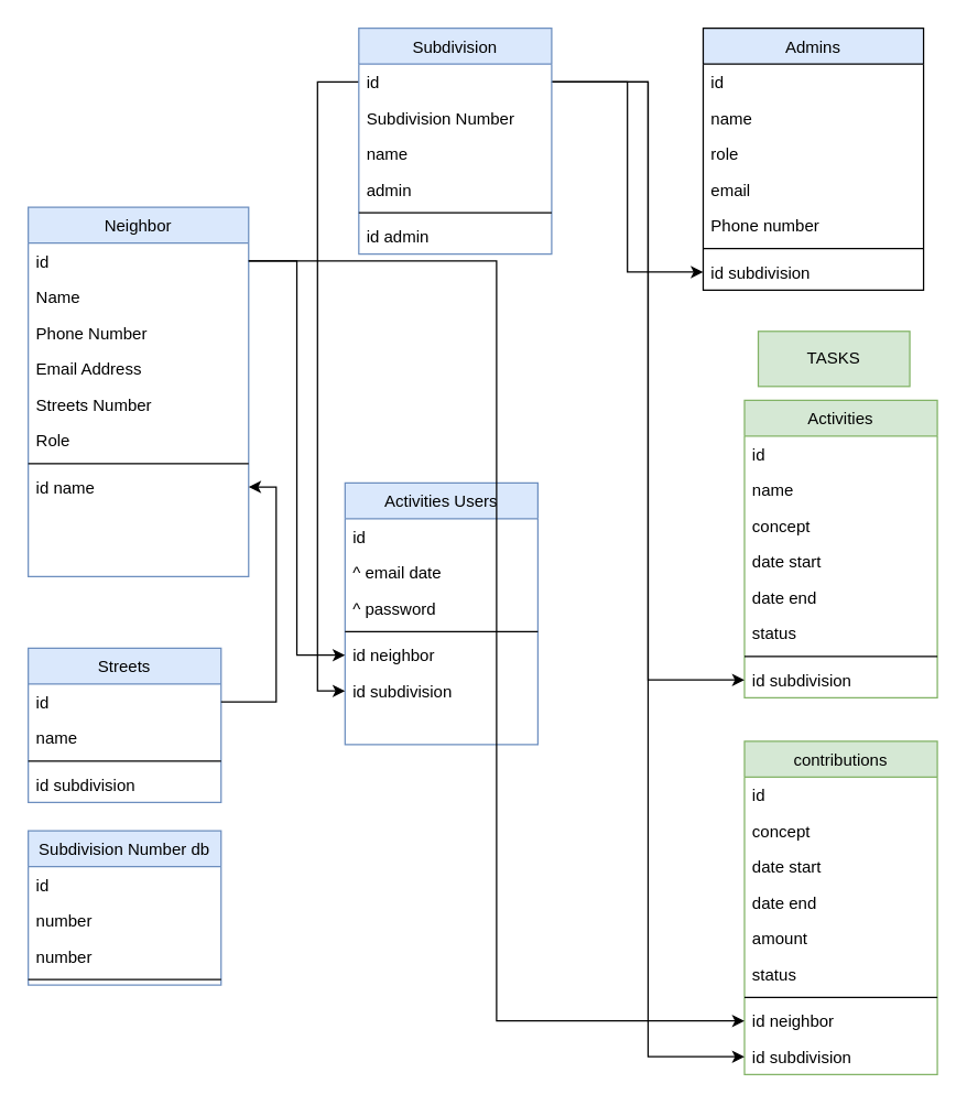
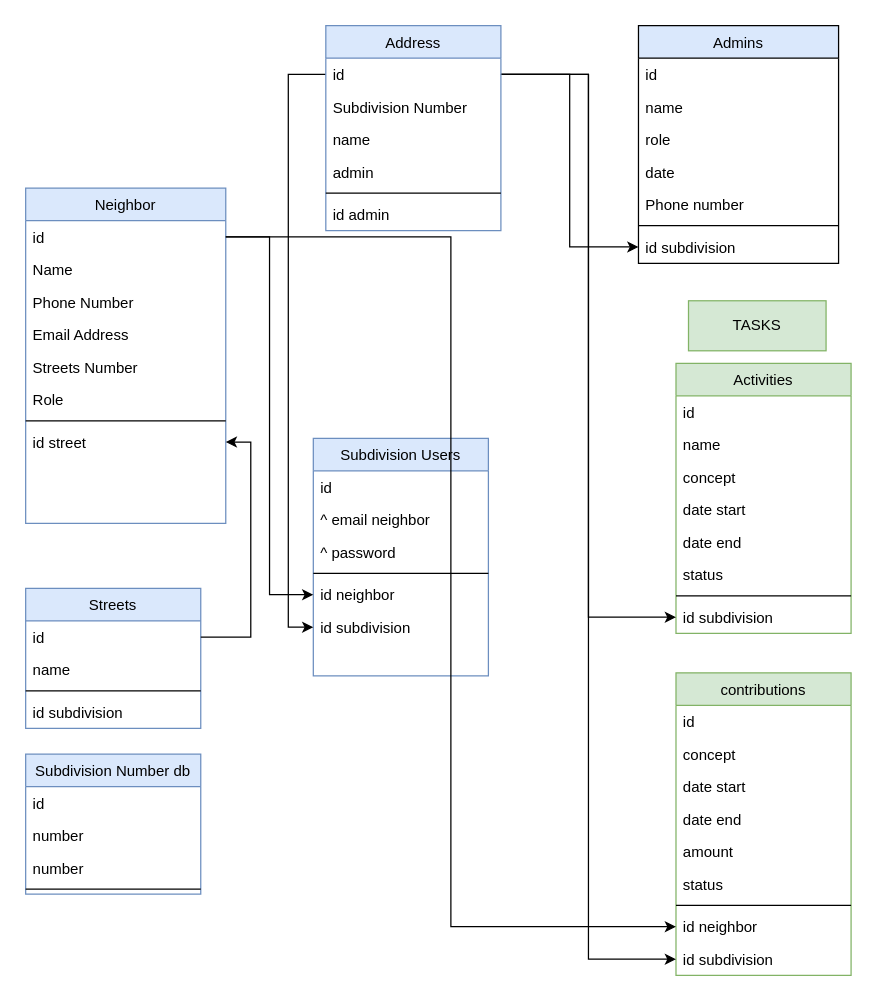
  <mxCell id="0" />
  <mxCell id="1" parent="0" />
  <mxCell id="2" value="Neighbor" style="swimlane;fontStyle=0;align=center;verticalAlign=top;childLayout=stackLayout;horizontal=1;startSize=26;horizontalStack=0;resizeParent=1;resizeLast=0;collapsible=1;marginBottom=0;rounded=0;shadow=0;strokeWidth=1;fillColor=#dae8fc;swimlaneFillColor=none;strokeColor=#6c8ebf;" parent="1" vertex="1"><mxGeometry x="20" y="150" width="160" height="268" as="geometry"><mxRectangle x="230" y="140" width="160" height="26" as="alternateBounds" /></mxGeometry></mxCell>
  <mxCell id="3" value="id" style="text;align=left;verticalAlign=top;spacingLeft=4;spacingRight=4;overflow=hidden;rotatable=0;points=[[0,0.5],[1,0.5]];portConstraint=eastwest;" parent="2" vertex="1"><mxGeometry y="26" width="160" height="26" as="geometry" /></mxCell>
  <mxCell id="4" value="Name" style="text;align=left;verticalAlign=top;spacingLeft=4;spacingRight=4;overflow=hidden;rotatable=0;points=[[0,0.5],[1,0.5]];portConstraint=eastwest;" parent="2" vertex="1"><mxGeometry y="52" width="160" height="26" as="geometry" /></mxCell>
  <mxCell id="5" value="Phone Number" style="text;align=left;verticalAlign=top;spacingLeft=4;spacingRight=4;overflow=hidden;rotatable=0;points=[[0,0.5],[1,0.5]];portConstraint=eastwest;rounded=0;shadow=0;html=0;" parent="2" vertex="1"><mxGeometry y="78" width="160" height="26" as="geometry" /></mxCell>
  <mxCell id="6" value="Email Address" style="text;align=left;verticalAlign=top;spacingLeft=4;spacingRight=4;overflow=hidden;rotatable=0;points=[[0,0.5],[1,0.5]];portConstraint=eastwest;rounded=0;shadow=0;html=0;" parent="2" vertex="1"><mxGeometry y="104" width="160" height="26" as="geometry" /></mxCell>
  <mxCell id="7" value="Streets Number" style="text;align=left;verticalAlign=top;spacingLeft=4;spacingRight=4;overflow=hidden;rotatable=0;points=[[0,0.5],[1,0.5]];portConstraint=eastwest;rounded=0;shadow=0;html=0;" parent="2" vertex="1"><mxGeometry y="130" width="160" height="26" as="geometry" /></mxCell>
  <mxCell id="8" value="Role" style="text;align=left;verticalAlign=top;spacingLeft=4;spacingRight=4;overflow=hidden;rotatable=0;points=[[0,0.5],[1,0.5]];portConstraint=eastwest;rounded=0;shadow=0;html=0;" parent="2" vertex="1"><mxGeometry y="156" width="160" height="26" as="geometry" /></mxCell>
  <mxCell id="9" value="" style="line;html=1;strokeWidth=1;align=left;verticalAlign=middle;spacingTop=-1;spacingLeft=3;spacingRight=3;rotatable=0;labelPosition=right;points=[];portConstraint=eastwest;" parent="2" vertex="1"><mxGeometry y="182" width="160" height="8" as="geometry" /></mxCell>
- <mxCell id="10" value="id name" style="text;align=left;verticalAlign=top;spacingLeft=4;spacingRight=4;overflow=hidden;rotatable=0;points=[[0,0.5],[1,0.5]];portConstraint=eastwest;rounded=0;shadow=0;html=0;" parent="2" vertex="1"><mxGeometry y="190" width="160" height="26" as="geometry" /></mxCell>
+ <mxCell id="10" value="id street" style="text;align=left;verticalAlign=top;spacingLeft=4;spacingRight=4;overflow=hidden;rotatable=0;points=[[0,0.5],[1,0.5]];portConstraint=eastwest;rounded=0;shadow=0;html=0;" parent="2" vertex="1"><mxGeometry y="190" width="160" height="26" as="geometry" /></mxCell>
  <mxCell id="11" value="Admins" style="swimlane;fontStyle=0;align=center;verticalAlign=top;childLayout=stackLayout;horizontal=1;startSize=26;horizontalStack=0;resizeParent=1;resizeLast=0;collapsible=1;marginBottom=0;rounded=0;shadow=0;strokeWidth=1;fillColor=#dae8fc;strokeColor=default;fillStyle=solid;swimlaneFillColor=none;glass=0;" parent="1" vertex="1"><mxGeometry x="510" y="20" width="160" height="190" as="geometry"><mxRectangle x="550" y="140" width="160" height="26" as="alternateBounds" /></mxGeometry></mxCell>
  <mxCell id="12" value="id" style="text;align=left;verticalAlign=top;spacingLeft=4;spacingRight=4;overflow=hidden;rotatable=0;points=[[0,0.5],[1,0.5]];portConstraint=eastwest;" parent="11" vertex="1"><mxGeometry y="26" width="160" height="26" as="geometry" /></mxCell>
  <mxCell id="13" value="name" style="text;align=left;verticalAlign=top;spacingLeft=4;spacingRight=4;overflow=hidden;rotatable=0;points=[[0,0.5],[1,0.5]];portConstraint=eastwest;rounded=0;shadow=0;html=0;" parent="11" vertex="1"><mxGeometry y="52" width="160" height="26" as="geometry" /></mxCell>
  <mxCell id="14" value="role" style="text;align=left;verticalAlign=top;spacingLeft=4;spacingRight=4;overflow=hidden;rotatable=0;points=[[0,0.5],[1,0.5]];portConstraint=eastwest;rounded=0;shadow=0;html=0;" parent="11" vertex="1"><mxGeometry y="78" width="160" height="26" as="geometry" /></mxCell>
- <mxCell id="15" value="email" style="text;align=left;verticalAlign=top;spacingLeft=4;spacingRight=4;overflow=hidden;rotatable=0;points=[[0,0.5],[1,0.5]];portConstraint=eastwest;rounded=0;shadow=0;html=0;" parent="11" vertex="1"><mxGeometry y="104" width="160" height="26" as="geometry" /></mxCell>
+ <mxCell id="15" value="date" style="text;align=left;verticalAlign=top;spacingLeft=4;spacingRight=4;overflow=hidden;rotatable=0;points=[[0,0.5],[1,0.5]];portConstraint=eastwest;rounded=0;shadow=0;html=0;" parent="11" vertex="1"><mxGeometry y="104" width="160" height="26" as="geometry" /></mxCell>
  <mxCell id="16" value="Phone number" style="text;align=left;verticalAlign=top;spacingLeft=4;spacingRight=4;overflow=hidden;rotatable=0;points=[[0,0.5],[1,0.5]];portConstraint=eastwest;rounded=0;shadow=0;html=0;" parent="11" vertex="1"><mxGeometry y="130" width="160" height="26" as="geometry" /></mxCell>
  <mxCell id="17" value="" style="line;html=1;strokeWidth=1;align=left;verticalAlign=middle;spacingTop=-1;spacingLeft=3;spacingRight=3;rotatable=0;labelPosition=right;points=[];portConstraint=eastwest;" parent="11" vertex="1"><mxGeometry y="156" width="160" height="8" as="geometry" /></mxCell>
  <mxCell id="18" value="id subdivision" style="text;align=left;verticalAlign=top;spacingLeft=4;spacingRight=4;overflow=hidden;rotatable=0;points=[[0,0.5],[1,0.5]];portConstraint=eastwest;rounded=0;shadow=0;html=0;" parent="11" vertex="1"><mxGeometry y="164" width="160" height="26" as="geometry" /></mxCell>
  <mxCell id="19" value="Streets" style="swimlane;fontStyle=0;align=center;verticalAlign=top;childLayout=stackLayout;horizontal=1;startSize=26;horizontalStack=0;resizeParent=1;resizeLast=0;collapsible=1;marginBottom=0;rounded=0;shadow=0;strokeWidth=1;fillColor=#dae8fc;strokeColor=#6c8ebf;" parent="1" vertex="1"><mxGeometry x="20" y="470" width="140" height="112" as="geometry"><mxRectangle x="550" y="140" width="160" height="26" as="alternateBounds" /></mxGeometry></mxCell>
  <mxCell id="20" value="id" style="text;align=left;verticalAlign=top;spacingLeft=4;spacingRight=4;overflow=hidden;rotatable=0;points=[[0,0.5],[1,0.5]];portConstraint=eastwest;" parent="19" vertex="1"><mxGeometry y="26" width="140" height="26" as="geometry" /></mxCell>
  <mxCell id="21" value="name" style="text;align=left;verticalAlign=top;spacingLeft=4;spacingRight=4;overflow=hidden;rotatable=0;points=[[0,0.5],[1,0.5]];portConstraint=eastwest;rounded=0;shadow=0;html=0;" parent="19" vertex="1"><mxGeometry y="52" width="140" height="26" as="geometry" /></mxCell>
  <mxCell id="22" value="" style="line;html=1;strokeWidth=1;align=left;verticalAlign=middle;spacingTop=-1;spacingLeft=3;spacingRight=3;rotatable=0;labelPosition=right;points=[];portConstraint=eastwest;" parent="19" vertex="1"><mxGeometry y="78" width="140" height="8" as="geometry" /></mxCell>
  <mxCell id="23" value="id subdivision" style="text;align=left;verticalAlign=top;spacingLeft=4;spacingRight=4;overflow=hidden;rotatable=0;points=[[0,0.5],[1,0.5]];portConstraint=eastwest;rounded=0;shadow=0;html=0;" parent="19" vertex="1"><mxGeometry y="86" width="140" height="26" as="geometry" /></mxCell>
- <mxCell id="24" value="Activities Users" style="swimlane;fontStyle=0;align=center;verticalAlign=top;childLayout=stackLayout;horizontal=1;startSize=26;horizontalStack=0;resizeParent=1;resizeLast=0;collapsible=1;marginBottom=0;rounded=0;shadow=0;strokeWidth=1;fillColor=#dae8fc;strokeColor=#6c8ebf;" parent="1" vertex="1"><mxGeometry x="250" y="350" width="140" height="190" as="geometry"><mxRectangle x="550" y="140" width="160" height="26" as="alternateBounds" /></mxGeometry></mxCell>
+ <mxCell id="24" value="Subdivision Users" style="swimlane;fontStyle=0;align=center;verticalAlign=top;childLayout=stackLayout;horizontal=1;startSize=26;horizontalStack=0;resizeParent=1;resizeLast=0;collapsible=1;marginBottom=0;rounded=0;shadow=0;strokeWidth=1;fillColor=#dae8fc;strokeColor=#6c8ebf;" parent="1" vertex="1"><mxGeometry x="250" y="350" width="140" height="190" as="geometry"><mxRectangle x="550" y="140" width="160" height="26" as="alternateBounds" /></mxGeometry></mxCell>
  <mxCell id="25" value="id" style="text;align=left;verticalAlign=top;spacingLeft=4;spacingRight=4;overflow=hidden;rotatable=0;points=[[0,0.5],[1,0.5]];portConstraint=eastwest;" parent="24" vertex="1"><mxGeometry y="26" width="140" height="26" as="geometry" /></mxCell>
- <mxCell id="26" value="^ email date" style="text;align=left;verticalAlign=top;spacingLeft=4;spacingRight=4;overflow=hidden;rotatable=0;points=[[0,0.5],[1,0.5]];portConstraint=eastwest;" parent="24" vertex="1"><mxGeometry y="52" width="140" height="26" as="geometry" /></mxCell>
+ <mxCell id="26" value="^ email neighbor" style="text;align=left;verticalAlign=top;spacingLeft=4;spacingRight=4;overflow=hidden;rotatable=0;points=[[0,0.5],[1,0.5]];portConstraint=eastwest;" parent="24" vertex="1"><mxGeometry y="52" width="140" height="26" as="geometry" /></mxCell>
  <mxCell id="27" value="^ password" style="text;align=left;verticalAlign=top;spacingLeft=4;spacingRight=4;overflow=hidden;rotatable=0;points=[[0,0.5],[1,0.5]];portConstraint=eastwest;" parent="24" vertex="1"><mxGeometry y="78" width="140" height="26" as="geometry" /></mxCell>
  <mxCell id="28" value="" style="line;html=1;strokeWidth=1;align=left;verticalAlign=middle;spacingTop=-1;spacingLeft=3;spacingRight=3;rotatable=0;labelPosition=right;points=[];portConstraint=eastwest;" parent="24" vertex="1"><mxGeometry y="104" width="140" height="8" as="geometry" /></mxCell>
  <mxCell id="29" value="id neighbor" style="text;align=left;verticalAlign=top;spacingLeft=4;spacingRight=4;overflow=hidden;rotatable=0;points=[[0,0.5],[1,0.5]];portConstraint=eastwest;" parent="24" vertex="1"><mxGeometry y="112" width="140" height="26" as="geometry" /></mxCell>
  <mxCell id="30" value="id subdivision" style="text;align=left;verticalAlign=top;spacingLeft=4;spacingRight=4;overflow=hidden;rotatable=0;points=[[0,0.5],[1,0.5]];portConstraint=eastwest;" parent="24" vertex="1"><mxGeometry y="138" width="140" height="26" as="geometry" /></mxCell>
  <mxCell id="31" style="edgeStyle=orthogonalEdgeStyle;rounded=0;orthogonalLoop=1;jettySize=auto;html=1;entryX=0;entryY=0.5;entryDx=0;entryDy=0;" parent="1" source="58" target="30" edge="1"><mxGeometry relative="1" as="geometry" /></mxCell>
  <mxCell id="32" style="edgeStyle=orthogonalEdgeStyle;rounded=0;orthogonalLoop=1;jettySize=auto;html=1;entryX=0;entryY=0.5;entryDx=0;entryDy=0;" parent="1" source="3" target="29" edge="1"><mxGeometry relative="1" as="geometry" /></mxCell>
  <mxCell id="33" style="edgeStyle=orthogonalEdgeStyle;rounded=0;orthogonalLoop=1;jettySize=auto;html=1;entryX=0;entryY=0.5;entryDx=0;entryDy=0;" parent="1" source="58" target="18" edge="1"><mxGeometry relative="1" as="geometry" /></mxCell>
  <mxCell id="34" value="contributions" style="swimlane;fontStyle=0;align=center;verticalAlign=top;childLayout=stackLayout;horizontal=1;startSize=26;horizontalStack=0;resizeParent=1;resizeLast=0;collapsible=1;marginBottom=0;rounded=0;shadow=0;strokeWidth=1;fillColor=#d5e8d4;strokeColor=#82b366;" parent="1" vertex="1"><mxGeometry x="540" y="537.5" width="140" height="242" as="geometry"><mxRectangle x="550" y="140" width="160" height="26" as="alternateBounds" /></mxGeometry></mxCell>
  <mxCell id="35" value="id" style="text;align=left;verticalAlign=top;spacingLeft=4;spacingRight=4;overflow=hidden;rotatable=0;points=[[0,0.5],[1,0.5]];portConstraint=eastwest;" parent="34" vertex="1"><mxGeometry y="26" width="140" height="26" as="geometry" /></mxCell>
  <mxCell id="36" value="concept" style="text;align=left;verticalAlign=top;spacingLeft=4;spacingRight=4;overflow=hidden;rotatable=0;points=[[0,0.5],[1,0.5]];portConstraint=eastwest;" parent="34" vertex="1"><mxGeometry y="52" width="140" height="26" as="geometry" /></mxCell>
  <mxCell id="37" value="date start" style="text;align=left;verticalAlign=top;spacingLeft=4;spacingRight=4;overflow=hidden;rotatable=0;points=[[0,0.5],[1,0.5]];portConstraint=eastwest;" parent="34" vertex="1"><mxGeometry y="78" width="140" height="26" as="geometry" /></mxCell>
  <mxCell id="38" value="date end" style="text;align=left;verticalAlign=top;spacingLeft=4;spacingRight=4;overflow=hidden;rotatable=0;points=[[0,0.5],[1,0.5]];portConstraint=eastwest;" parent="34" vertex="1"><mxGeometry y="104" width="140" height="26" as="geometry" /></mxCell>
  <mxCell id="39" value="amount" style="text;align=left;verticalAlign=top;spacingLeft=4;spacingRight=4;overflow=hidden;rotatable=0;points=[[0,0.5],[1,0.5]];portConstraint=eastwest;" parent="34" vertex="1"><mxGeometry y="130" width="140" height="26" as="geometry" /></mxCell>
  <mxCell id="40" value="status" style="text;align=left;verticalAlign=top;spacingLeft=4;spacingRight=4;overflow=hidden;rotatable=0;points=[[0,0.5],[1,0.5]];portConstraint=eastwest;" parent="34" vertex="1"><mxGeometry y="156" width="140" height="26" as="geometry" /></mxCell>
  <mxCell id="41" value="" style="line;html=1;strokeWidth=1;align=left;verticalAlign=middle;spacingTop=-1;spacingLeft=3;spacingRight=3;rotatable=0;labelPosition=right;points=[];portConstraint=eastwest;" parent="34" vertex="1"><mxGeometry y="182" width="140" height="8" as="geometry" /></mxCell>
  <mxCell id="42" value="id neighbor" style="text;align=left;verticalAlign=top;spacingLeft=4;spacingRight=4;overflow=hidden;rotatable=0;points=[[0,0.5],[1,0.5]];portConstraint=eastwest;" parent="34" vertex="1"><mxGeometry y="190" width="140" height="26" as="geometry" /></mxCell>
  <mxCell id="43" value="id subdivision" style="text;align=left;verticalAlign=top;spacingLeft=4;spacingRight=4;overflow=hidden;rotatable=0;points=[[0,0.5],[1,0.5]];portConstraint=eastwest;" parent="34" vertex="1"><mxGeometry y="216" width="140" height="26" as="geometry" /></mxCell>
  <mxCell id="44" value="Activities" style="swimlane;fontStyle=0;align=center;verticalAlign=top;childLayout=stackLayout;horizontal=1;startSize=26;horizontalStack=0;resizeParent=1;resizeLast=0;collapsible=1;marginBottom=0;rounded=0;shadow=0;strokeWidth=1;fillColor=#d5e8d4;strokeColor=#82b366;" parent="1" vertex="1"><mxGeometry x="540" y="290" width="140" height="216" as="geometry"><mxRectangle x="550" y="140" width="160" height="26" as="alternateBounds" /></mxGeometry></mxCell>
  <mxCell id="45" value="id" style="text;align=left;verticalAlign=top;spacingLeft=4;spacingRight=4;overflow=hidden;rotatable=0;points=[[0,0.5],[1,0.5]];portConstraint=eastwest;" parent="44" vertex="1"><mxGeometry y="26" width="140" height="26" as="geometry" /></mxCell>
  <mxCell id="46" value="name" style="text;align=left;verticalAlign=top;spacingLeft=4;spacingRight=4;overflow=hidden;rotatable=0;points=[[0,0.5],[1,0.5]];portConstraint=eastwest;" parent="44" vertex="1"><mxGeometry y="52" width="140" height="26" as="geometry" /></mxCell>
  <mxCell id="47" value="concept" style="text;align=left;verticalAlign=top;spacingLeft=4;spacingRight=4;overflow=hidden;rotatable=0;points=[[0,0.5],[1,0.5]];portConstraint=eastwest;" parent="44" vertex="1"><mxGeometry y="78" width="140" height="26" as="geometry" /></mxCell>
  <mxCell id="48" value="date start" style="text;align=left;verticalAlign=top;spacingLeft=4;spacingRight=4;overflow=hidden;rotatable=0;points=[[0,0.5],[1,0.5]];portConstraint=eastwest;" parent="44" vertex="1"><mxGeometry y="104" width="140" height="26" as="geometry" /></mxCell>
  <mxCell id="49" value="date end" style="text;align=left;verticalAlign=top;spacingLeft=4;spacingRight=4;overflow=hidden;rotatable=0;points=[[0,0.5],[1,0.5]];portConstraint=eastwest;" parent="44" vertex="1"><mxGeometry y="130" width="140" height="26" as="geometry" /></mxCell>
  <mxCell id="50" value="status" style="text;align=left;verticalAlign=top;spacingLeft=4;spacingRight=4;overflow=hidden;rotatable=0;points=[[0,0.5],[1,0.5]];portConstraint=eastwest;" parent="44" vertex="1"><mxGeometry y="156" width="140" height="26" as="geometry" /></mxCell>
  <mxCell id="51" value="" style="line;html=1;strokeWidth=1;align=left;verticalAlign=middle;spacingTop=-1;spacingLeft=3;spacingRight=3;rotatable=0;labelPosition=right;points=[];portConstraint=eastwest;" parent="44" vertex="1"><mxGeometry y="182" width="140" height="8" as="geometry" /></mxCell>
  <mxCell id="52" value="id subdivision" style="text;align=left;verticalAlign=top;spacingLeft=4;spacingRight=4;overflow=hidden;rotatable=0;points=[[0,0.5],[1,0.5]];portConstraint=eastwest;" parent="44" vertex="1"><mxGeometry y="190" width="140" height="26" as="geometry" /></mxCell>
  <mxCell id="53" style="edgeStyle=orthogonalEdgeStyle;rounded=0;orthogonalLoop=1;jettySize=auto;html=1;entryX=1;entryY=0.5;entryDx=0;entryDy=0;" parent="1" source="20" target="10" edge="1"><mxGeometry relative="1" as="geometry" /></mxCell>
  <mxCell id="54" style="edgeStyle=orthogonalEdgeStyle;rounded=0;orthogonalLoop=1;jettySize=auto;html=1;entryX=0;entryY=0.5;entryDx=0;entryDy=0;" parent="1" source="3" target="42" edge="1"><mxGeometry relative="1" as="geometry" /></mxCell>
  <mxCell id="55" style="edgeStyle=orthogonalEdgeStyle;rounded=0;orthogonalLoop=1;jettySize=auto;html=1;entryX=0;entryY=0.5;entryDx=0;entryDy=0;" parent="1" source="58" target="43" edge="1"><mxGeometry relative="1" as="geometry" /></mxCell>
  <mxCell id="56" style="edgeStyle=orthogonalEdgeStyle;rounded=0;orthogonalLoop=1;jettySize=auto;html=1;entryX=0;entryY=0.5;entryDx=0;entryDy=0;" parent="1" source="58" target="52" edge="1"><mxGeometry relative="1" as="geometry" /></mxCell>
- <mxCell id="57" value="Subdivision" style="swimlane;fontStyle=0;align=center;verticalAlign=top;childLayout=stackLayout;horizontal=1;startSize=26;horizontalStack=0;resizeParent=1;resizeLast=0;collapsible=1;marginBottom=0;rounded=0;shadow=0;strokeWidth=1;fillColor=#dae8fc;strokeColor=#6c8ebf;fillStyle=solid;gradientColor=none;swimlaneFillColor=none;glass=0;" parent="1" vertex="1"><mxGeometry x="260" y="20" width="140" height="164" as="geometry"><mxRectangle x="550" y="140" width="160" height="26" as="alternateBounds" /></mxGeometry></mxCell>
+ <mxCell id="57" value="Address" style="swimlane;fontStyle=0;align=center;verticalAlign=top;childLayout=stackLayout;horizontal=1;startSize=26;horizontalStack=0;resizeParent=1;resizeLast=0;collapsible=1;marginBottom=0;rounded=0;shadow=0;strokeWidth=1;fillColor=#dae8fc;strokeColor=#6c8ebf;fillStyle=solid;gradientColor=none;swimlaneFillColor=none;glass=0;" parent="1" vertex="1"><mxGeometry x="260" y="20" width="140" height="164" as="geometry"><mxRectangle x="550" y="140" width="160" height="26" as="alternateBounds" /></mxGeometry></mxCell>
  <mxCell id="58" value="id" style="text;align=left;verticalAlign=top;spacingLeft=4;spacingRight=4;overflow=hidden;rotatable=0;points=[[0,0.5],[1,0.5]];portConstraint=eastwest;" parent="57" vertex="1"><mxGeometry y="26" width="140" height="26" as="geometry" /></mxCell>
  <mxCell id="59" value="Subdivision Number" style="text;align=left;verticalAlign=top;spacingLeft=4;spacingRight=4;overflow=hidden;rotatable=0;points=[[0,0.5],[1,0.5]];portConstraint=eastwest;rounded=0;shadow=0;html=0;" parent="57" vertex="1"><mxGeometry y="52" width="140" height="26" as="geometry" /></mxCell>
  <mxCell id="60" value="name" style="text;align=left;verticalAlign=top;spacingLeft=4;spacingRight=4;overflow=hidden;rotatable=0;points=[[0,0.5],[1,0.5]];portConstraint=eastwest;rounded=0;shadow=0;html=0;" parent="57" vertex="1"><mxGeometry y="78" width="140" height="26" as="geometry" /></mxCell>
  <mxCell id="61" value="admin" style="text;align=left;verticalAlign=top;spacingLeft=4;spacingRight=4;overflow=hidden;rotatable=0;points=[[0,0.5],[1,0.5]];portConstraint=eastwest;rounded=0;shadow=0;html=0;" parent="57" vertex="1"><mxGeometry y="104" width="140" height="26" as="geometry" /></mxCell>
  <mxCell id="62" value="" style="line;html=1;strokeWidth=1;align=left;verticalAlign=middle;spacingTop=-1;spacingLeft=3;spacingRight=3;rotatable=0;labelPosition=right;points=[];portConstraint=eastwest;" parent="57" vertex="1"><mxGeometry y="130" width="140" height="8" as="geometry" /></mxCell>
  <mxCell id="63" value="id admin" style="text;align=left;verticalAlign=top;spacingLeft=4;spacingRight=4;overflow=hidden;rotatable=0;points=[[0,0.5],[1,0.5]];portConstraint=eastwest;rounded=0;shadow=0;html=0;" parent="57" vertex="1"><mxGeometry y="138" width="140" height="26" as="geometry" /></mxCell>
  <mxCell id="64" value="Subdivision Number db" style="swimlane;fontStyle=0;align=center;verticalAlign=top;childLayout=stackLayout;horizontal=1;startSize=26;horizontalStack=0;resizeParent=1;resizeLast=0;collapsible=1;marginBottom=0;rounded=0;shadow=0;strokeWidth=1;fillColor=#dae8fc;strokeColor=#6c8ebf;" parent="1" vertex="1"><mxGeometry x="20" y="602.5" width="140" height="112" as="geometry"><mxRectangle x="550" y="140" width="160" height="26" as="alternateBounds" /></mxGeometry></mxCell>
  <mxCell id="65" value="id" style="text;align=left;verticalAlign=top;spacingLeft=4;spacingRight=4;overflow=hidden;rotatable=0;points=[[0,0.5],[1,0.5]];portConstraint=eastwest;" parent="64" vertex="1"><mxGeometry y="26" width="140" height="26" as="geometry" /></mxCell>
  <mxCell id="66" value="number" style="text;align=left;verticalAlign=top;spacingLeft=4;spacingRight=4;overflow=hidden;rotatable=0;points=[[0,0.5],[1,0.5]];portConstraint=eastwest;rounded=0;shadow=0;html=0;" parent="64" vertex="1"><mxGeometry y="52" width="140" height="26" as="geometry" /></mxCell>
  <mxCell id="67" value="number" style="text;align=left;verticalAlign=top;spacingLeft=4;spacingRight=4;overflow=hidden;rotatable=0;points=[[0,0.5],[1,0.5]];portConstraint=eastwest;rounded=0;shadow=0;html=0;" parent="64" vertex="1"><mxGeometry y="78" width="140" height="26" as="geometry" /></mxCell>
  <mxCell id="68" value="" style="line;html=1;strokeWidth=1;align=left;verticalAlign=middle;spacingTop=-1;spacingLeft=3;spacingRight=3;rotatable=0;labelPosition=right;points=[];portConstraint=eastwest;" parent="64" vertex="1"><mxGeometry y="104" width="140" height="8" as="geometry" /></mxCell>
  <mxCell id="69" value="TASKS" style="rounded=0;whiteSpace=wrap;html=1;fillColor=#d5e8d4;strokeColor=#82b366;" vertex="1" parent="1"><mxGeometry x="550" y="240" width="110" height="40" as="geometry" /></mxCell>
